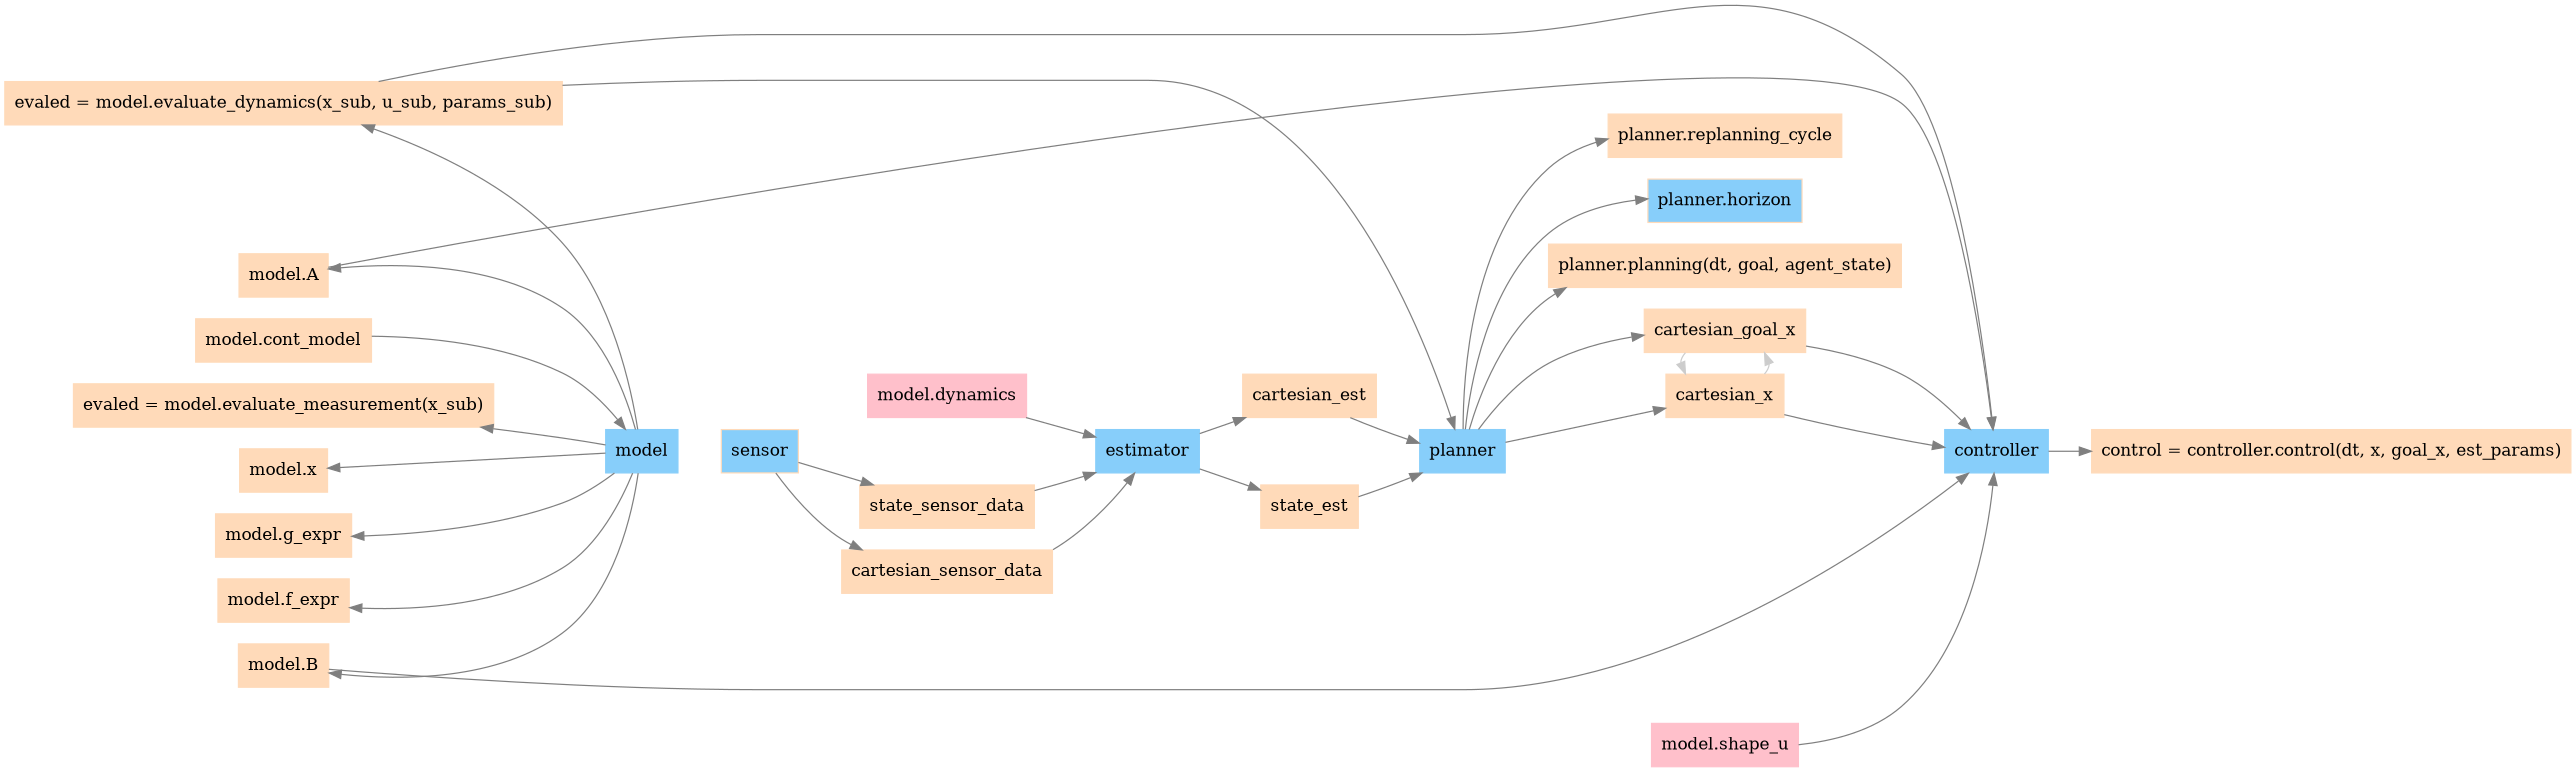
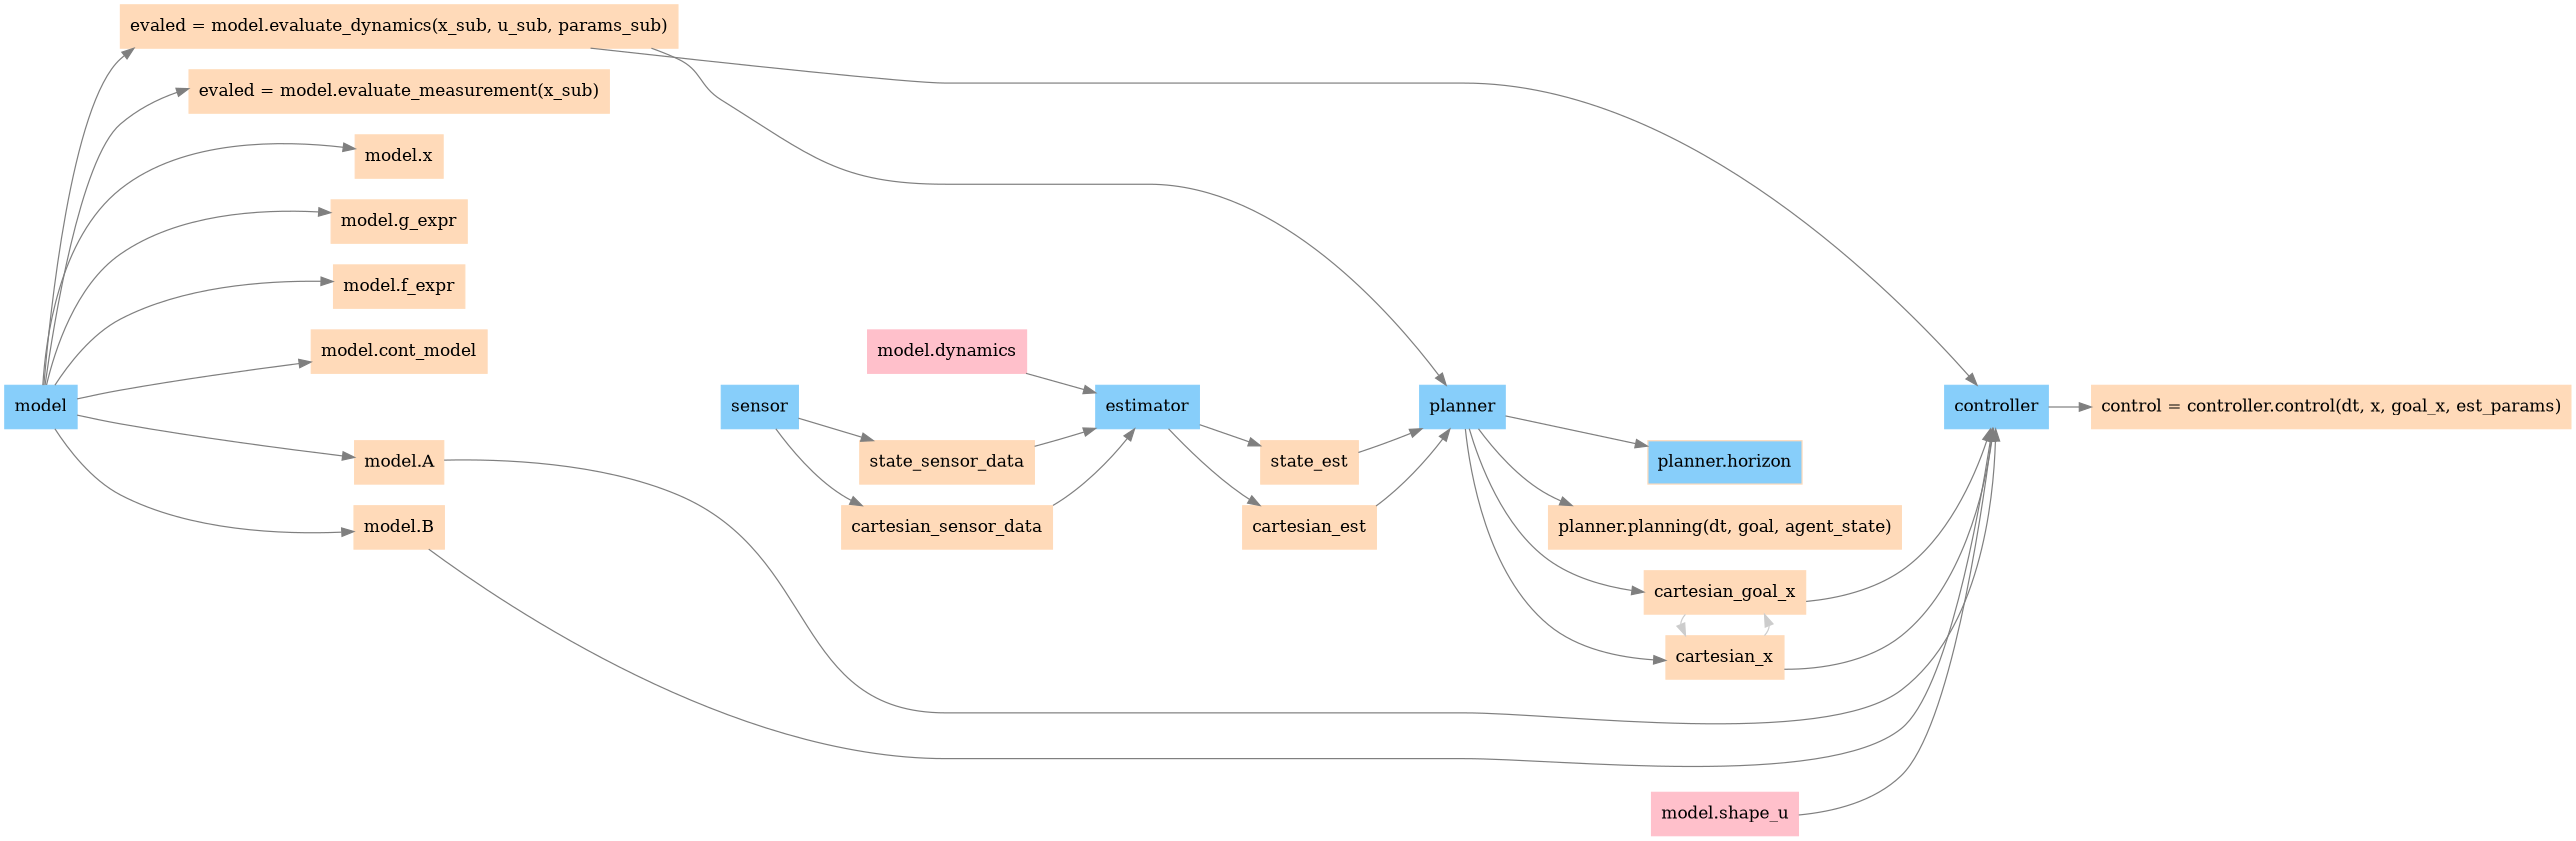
  digraph {
    compound=true
    rankdir=LR
    node [color=peachpuff fillcolor=peachpuff shape=box style=filled]
    edge [color=gray50]
    "evaled = model.evaluate_dynamics(x_sub, u_sub, params_sub)"
    "evaled = model.evaluate_measurement(x_sub)"
    "model.x"
    "model.g_expr"
    "model.A"
    "model.f_expr"
    "model.B"
    "model.cont_model"
    state_sensor_data
    cartesian_sensor_data
    state_est
    cartesian_est
-   "planner.replanning_cycle"
    "planner.horizon" [fillcolor=lightskyblue]
    cartesian_x
    "planner.planning(dt, goal, agent_state)"
    cartesian_goal_x
    "control = controller.control(dt, x, goal_x, est_params)"
-   sensor [fillcolor=lightskyblue]
+   sensor [color=lightskyblue fillcolor=lightskyblue]
    controller [color=lightskyblue fillcolor=lightskyblue]
    planner [color=lightskyblue fillcolor=lightskyblue]
    estimator [color=lightskyblue fillcolor=lightskyblue]
    model [color=lightskyblue fillcolor=lightskyblue]
    "model.shape_u" [color=pink fillcolor=pink]
    "model.dynamics" [color=pink fillcolor=pink]
    subgraph sub_1 {
      rank=same
      "evaled = model.evaluate_dynamics(x_sub, u_sub, params_sub)"
      "evaled = model.evaluate_measurement(x_sub)"
      "model.x"
      "model.g_expr"
      "model.A"
      "model.f_expr"
      "model.B"
      "model.cont_model"
    }
    subgraph sub_2 {
      rank=same
      state_sensor_data
      cartesian_sensor_data
    }
    subgraph sub_3 {
      rank=same
      state_est
      cartesian_est
    }
    subgraph sub_4 {
      rank=same
-     "planner.replanning_cycle"
      "planner.horizon"
      cartesian_x
      "planner.planning(dt, goal, agent_state)"
      cartesian_goal_x
    }
    subgraph sub_5 {
      rank=same
      "control = controller.control(dt, x, goal_x, est_params)"
    }
    "evaled = model.evaluate_dynamics(x_sub, u_sub, params_sub)" -> sensor [style=invis color=""]
    "evaled = model.evaluate_dynamics(x_sub, u_sub, params_sub)" -> controller
    "evaled = model.evaluate_dynamics(x_sub, u_sub, params_sub)" -> planner
    "evaled = model.evaluate_measurement(x_sub)" -> sensor [style=invis color=""]
    "model.x" -> sensor [style=invis color=""]
    "model.g_expr" -> sensor [style=invis color=""]
    "model.A" -> sensor [style=invis color=""]
    "model.A" -> controller
    "model.f_expr" -> sensor [style=invis color=""]
    "model.B" -> sensor [style=invis color=""]
    "model.B" -> controller
    "model.cont_model" -> sensor [style=invis color=""]
    state_sensor_data -> estimator
    state_sensor_data -> estimator [style=invis color=""]
    cartesian_sensor_data -> estimator
    cartesian_sensor_data -> estimator [style=invis color=""]
    state_est -> planner
    state_est -> planner [style=invis color=""]
    cartesian_est -> planner
    cartesian_est -> planner [style=invis color=""]
-   "planner.replanning_cycle" -> controller [style=invis color=""]
    "planner.horizon" -> controller [style=invis color=""]
    cartesian_x -> cartesian_goal_x [color=gray80 weight=100]
    cartesian_x -> controller
    cartesian_x -> controller [style=invis color=""]
    "planner.planning(dt, goal, agent_state)" -> controller [style=invis color=""]
    cartesian_goal_x -> cartesian_x [color=gray80 weight=100]
    cartesian_goal_x -> controller
    cartesian_goal_x -> controller [style=invis color=""]
    sensor -> state_sensor_data
    sensor -> cartesian_sensor_data
    sensor -> estimator [style=invis weight=1000 color=""]
    controller -> "control = controller.control(dt, x, goal_x, est_params)"
-   planner -> "planner.replanning_cycle"
    planner -> "planner.horizon"
    planner -> cartesian_x
    planner -> "planner.planning(dt, goal, agent_state)"
    planner -> cartesian_goal_x
    planner -> controller [style=invis weight=1000 color=""]
    estimator -> state_est
    estimator -> cartesian_est
    estimator -> planner [style=invis weight=1000 color=""]
    model -> "evaled = model.evaluate_dynamics(x_sub, u_sub, params_sub)"
    model -> "evaled = model.evaluate_measurement(x_sub)"
    model -> "model.x"
    model -> "model.g_expr"
    model -> "model.A"
    model -> "model.f_expr"
    model -> "model.B"
-   "model.cont_model" -> model
+   model -> "model.cont_model"
    model -> sensor [style=invis weight=1000 color=""]
    "model.shape_u" -> controller
    "model.dynamics" -> estimator
  }
